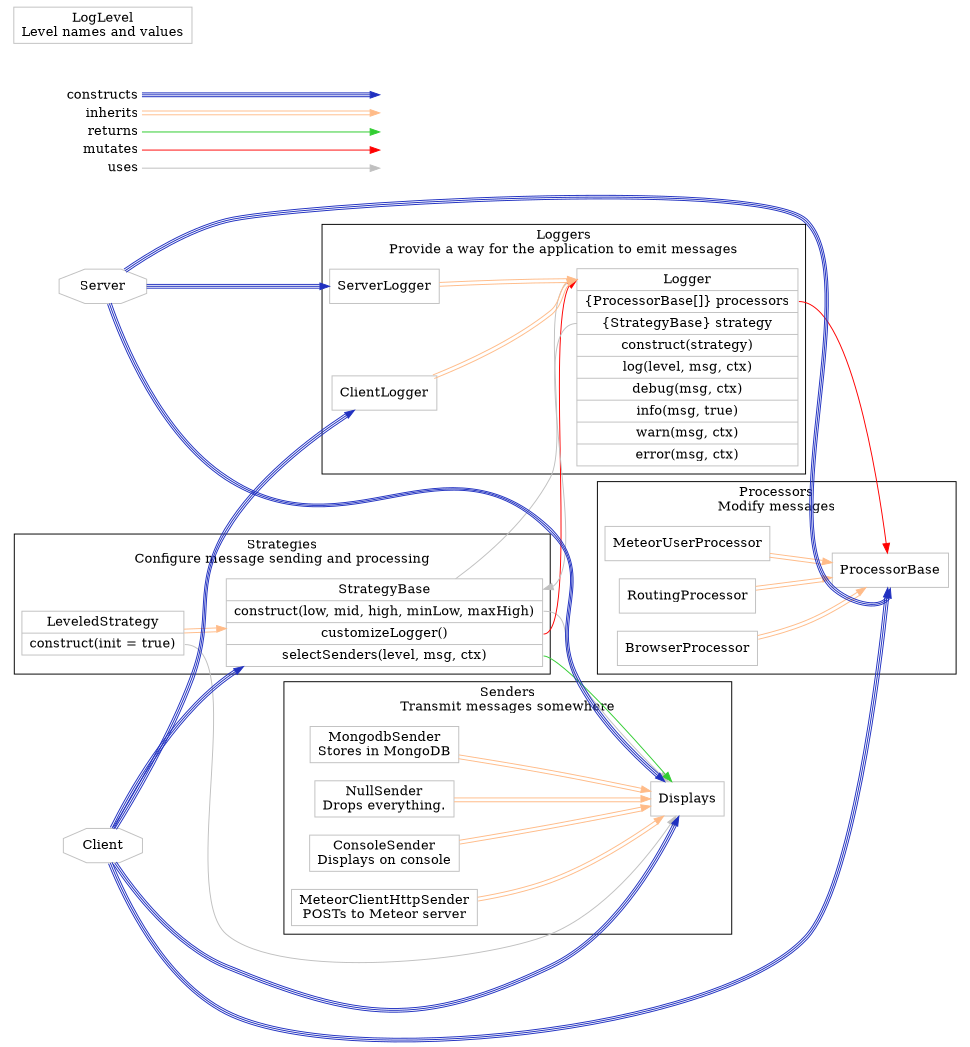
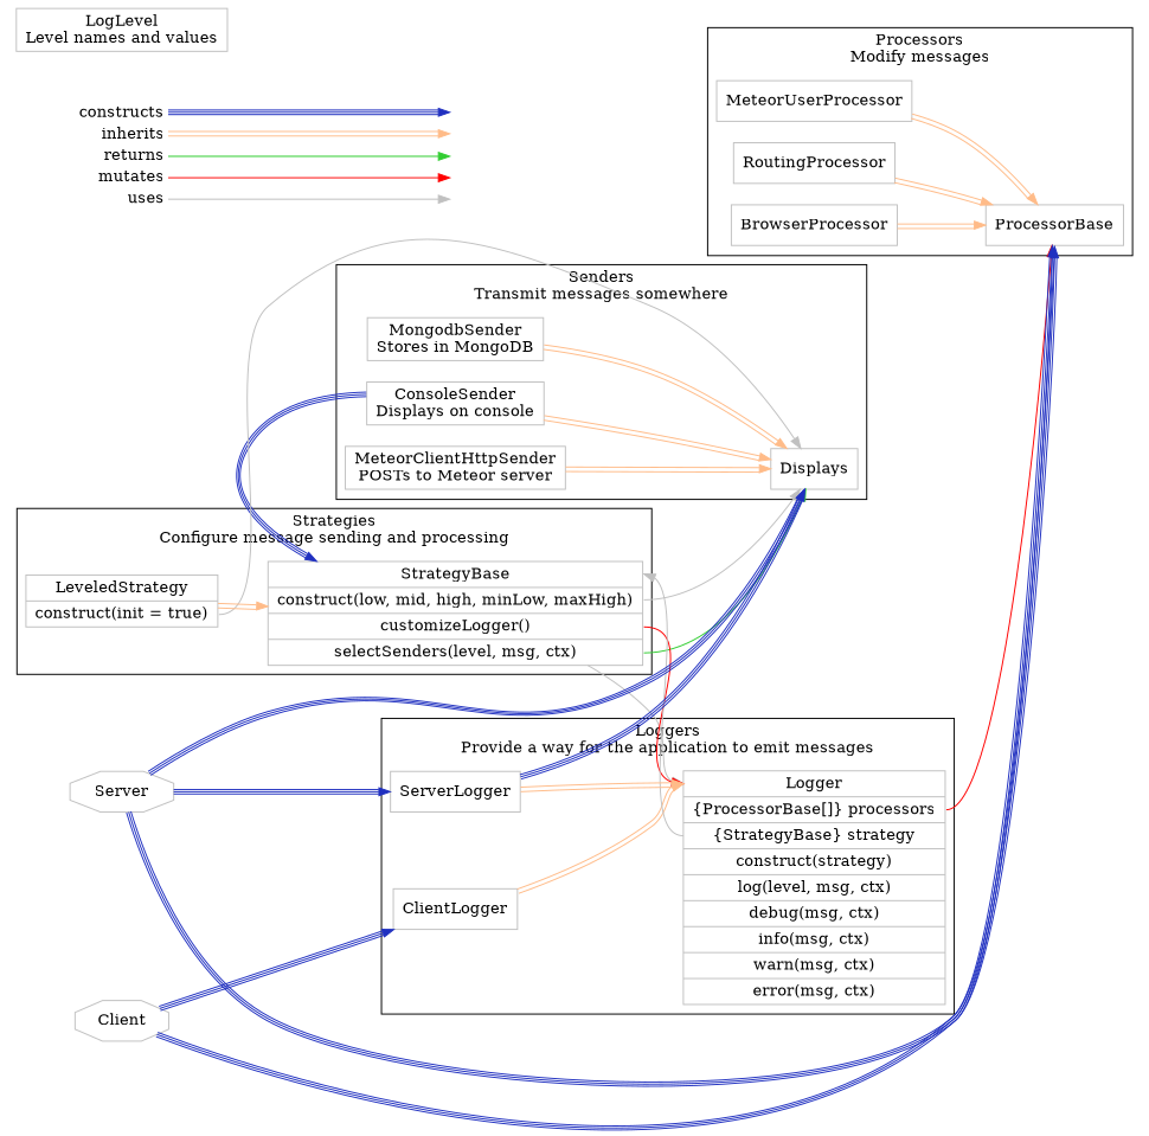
  digraph {
    rankdir=LR
    node [color="#c0c0c0" shape=record]
    edge [color="#ffbb88::invis:#ffbb88"]
    BrowserProcessor
    MeteorUserProcessor
    ProcessorBase
    RoutingProcessor
    n5 [label="ConsoleSender\nDisplays on console"]
    n6 [label="MeteorClientHttpSender\nPOSTs to Meteor server"]
    n7 [label="MongodbSender\nStores in MongoDB"]
-   n8 [label="NullSender\nDrops everything."]
    n9 [label=Displays]
    n10 [label="<label>LeveledStrategy|<constructor>construct(init = true)"]
    n11 [label="<label>StrategyBase|<constructor>construct(low, mid, high, minLow, maxHigh)|<customize>customizeLogger()|<select>selectSenders(level, msg, ctx)"]
    ClientLogger
-   n13 [label="<label>Logger|<processors>\{ProcessorBase[]\} processors|<strategy>\{StrategyBase\} strategy|<constructor>construct(strategy)|log(level, msg, ctx)|debug(msg, ctx)|info(msg, true)|warn(msg, ctx)|error(msg, ctx)"]
+   n13 [label="<label>Logger|<processors>\{ProcessorBase[]\} processors|<strategy>\{StrategyBase\} strategy|<constructor>construct(strategy)|log(level, msg, ctx)|debug(msg, ctx)|info(msg, ctx)|warn(msg, ctx)|error(msg, ctx)"]
    ServerLogger
    n15 [label=<<table border="0" cellpadding="2" cellspacing="0" cellborder="0">       <tr><td align="right" port="i1">constructs</td></tr>       <tr><td align="right" port="i2">inherits</td></tr>       <tr><td align="right" port="i3">returns</td></tr>       <tr><td align="right" port="i4">mutates</td></tr>       <tr><td align="right" port="i5">uses</td></tr>       </table>> shape=plaintext]
    n16 [label=<<table border="0" cellpadding="2" cellspacing="0" cellborder="0">       <tr><td port="i1">&nbsp;</td></tr>       <tr><td port="i2">&nbsp;</td></tr>       <tr><td port="i3">&nbsp;</td></tr>       <tr><td port="i4">&nbsp;</td></tr>       <tr><td port="i5">&nbsp;</td></tr>       </table>> shape=plaintext]
    Client [shape=octagon]
    Server [shape=octagon]
    n19 [label="LogLevel\nLevel names and values"]
    subgraph cluster_1 {
      label="Processors\nModify messages"
      BrowserProcessor
      MeteorUserProcessor
      ProcessorBase
      RoutingProcessor
    }
    subgraph cluster_2 {
      label="Senders\nTransmit messages somewhere"
      n5
      n6
      n7
-     n8
      n9
    }
    subgraph cluster_3 {
      label="Strategies\nConfigure message sending and processing"
      n10
      n11
    }
    subgraph cluster_4 {
      label="Loggers\nProvide a way for the application to emit messages"
      ClientLogger
      n13
      ServerLogger
    }
    subgraph cluster_5 {
      label=Legend
      rank=sink
      style=invis
      n15
      n16
    }
    BrowserProcessor -> ProcessorBase
    MeteorUserProcessor -> ProcessorBase
    RoutingProcessor -> ProcessorBase
    n5 -> n9
    n6 -> n9
    n7 -> n9
-   n8 -> n9
    n10 -> n9 [color="#c0c0c0" tailport=constructor]
    n10 -> n11
    n11 -> n9 [color="#c0c0c0" tailport=constructor]
    n11 -> n9 [color=limegreen tailport=select]
    n11 -> n13 [color="#c0c0c0" headport=label]
    n11 -> n13 [color=red headport=label tailport=customize]
    ClientLogger -> n13 [headport=label]
    n13 -> ProcessorBase [color=red tailport=processors]
    n13 -> n11 [color="#c0c0c0" headport=label tailport=strategy]
    ServerLogger -> n13 [headport=label]
    n15 -> n16 [color="#2030c0:#2030c0:#2030c0" headport="i1:w" tailport="i1:e"]
    n15 -> n16 [color="#ffbb88:invis:#ffbb88" headport="i2:w" tailport="i2:e"]
    n15 -> n16 [color=limegreen headport="i3:w" tailport="i3:e"]
    n15 -> n16 [color=red headport="i4:w" tailport="i4:e"]
    n15 -> n16 [color="#c0c0c0" headport="i5:w" tailport="i5:e"]
    Client -> ProcessorBase [color="#2030c0:#2030c0:#2030c0"]
-   Client -> n9 [color="#2030c0:#2030c0:#2030c0"]
-   Client -> n11 [color="#2030c0:#2030c0:#2030c0"]
+   ServerLogger -> n9 [color="#2030c0:#2030c0:#2030c0"]
+   n5 -> n11 [color="#2030c0:#2030c0:#2030c0"]
    Client -> ClientLogger [color="#2030c0:#2030c0:#2030c0"]
    Server -> ProcessorBase [color="#2030c0:#2030c0:#2030c0" headport=s]
    Server -> n9 [color="#2030c0:#2030c0:#2030c0"]
    Server -> ServerLogger [color="#2030c0:#2030c0:#2030c0"]
  }
